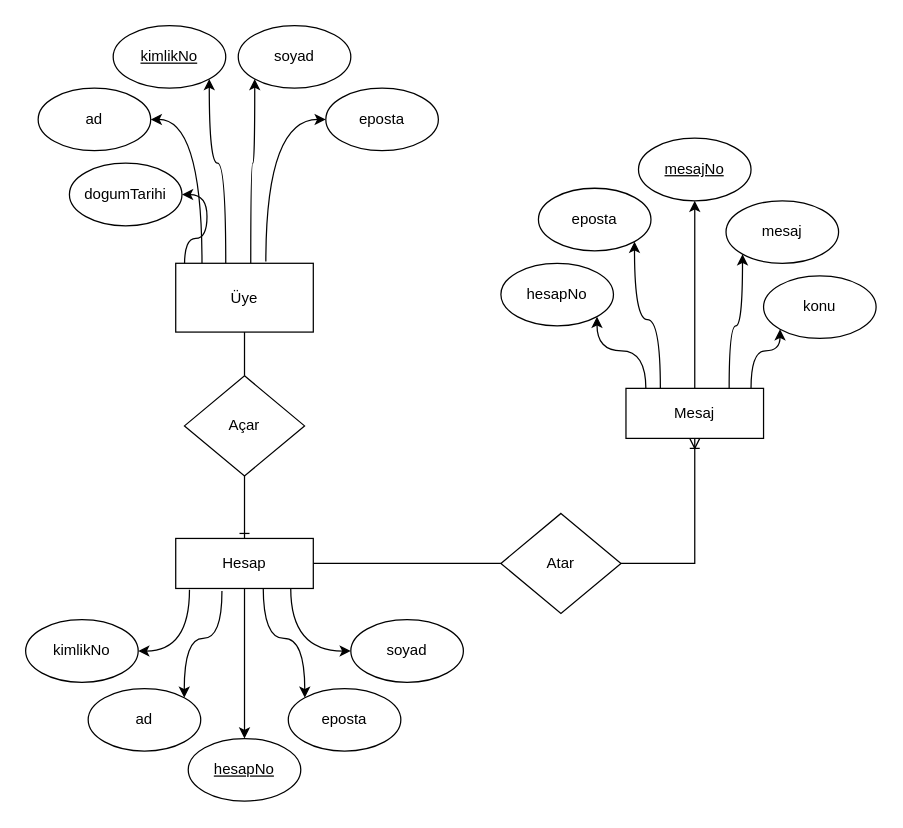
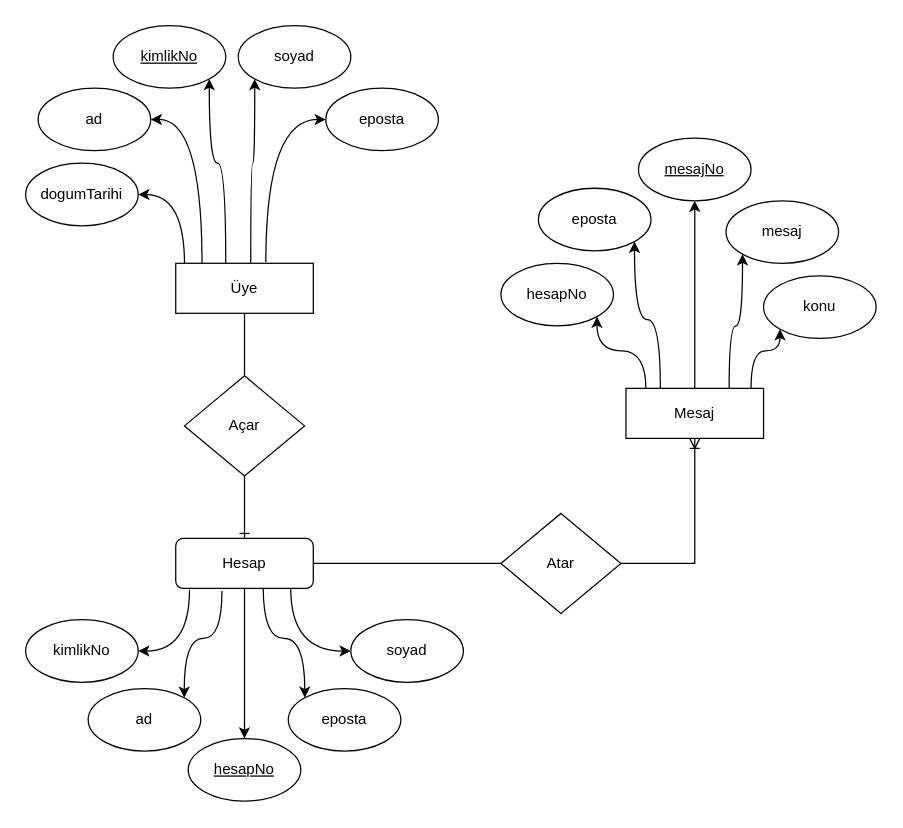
  <mxCell id="0" />
  <mxCell id="1" parent="0" />
  <mxCell id="2" style="edgeStyle=orthogonalEdgeStyle;orthogonalLoop=1;jettySize=auto;html=1;entryX=1;entryY=0.5;entryDx=0;entryDy=0;curved=1;exitX=0.064;exitY=0.025;exitDx=0;exitDy=0;exitPerimeter=0;" edge="1" parent="1" source="8" target="13"><mxGeometry relative="1" as="geometry" /></mxCell>
  <mxCell id="3" style="edgeStyle=orthogonalEdgeStyle;curved=1;orthogonalLoop=1;jettySize=auto;html=1;entryX=1;entryY=0.5;entryDx=0;entryDy=0;exitX=0.191;exitY=0;exitDx=0;exitDy=0;exitPerimeter=0;" edge="1" parent="1" source="8" target="10"><mxGeometry relative="1" as="geometry" /></mxCell>
  <mxCell id="4" style="edgeStyle=orthogonalEdgeStyle;curved=1;orthogonalLoop=1;jettySize=auto;html=1;entryX=1;entryY=1;entryDx=0;entryDy=0;" edge="1" parent="1" source="8" target="9"><mxGeometry relative="1" as="geometry"><Array as="points"><mxPoint x="180" y="130" /><mxPoint x="167" y="130" /></Array></mxGeometry></mxCell>
  <mxCell id="5" style="edgeStyle=orthogonalEdgeStyle;curved=1;orthogonalLoop=1;jettySize=auto;html=1;entryX=0;entryY=1;entryDx=0;entryDy=0;" edge="1" parent="1" source="8" target="11"><mxGeometry relative="1" as="geometry"><Array as="points"><mxPoint x="200" y="130" /><mxPoint x="203" y="130" /></Array></mxGeometry></mxCell>
  <mxCell id="6" style="edgeStyle=orthogonalEdgeStyle;curved=1;orthogonalLoop=1;jettySize=auto;html=1;entryX=0;entryY=0.5;entryDx=0;entryDy=0;exitX=0.655;exitY=-0.025;exitDx=0;exitDy=0;exitPerimeter=0;" edge="1" parent="1" source="8" target="12"><mxGeometry relative="1" as="geometry"><Array as="points"><mxPoint x="212" y="95" /></Array></mxGeometry></mxCell>
  <mxCell id="7" style="edgeStyle=orthogonalEdgeStyle;curved=1;orthogonalLoop=1;jettySize=auto;html=1;endArrow=none;endFill=0;" edge="1" parent="1" source="8" target="15"><mxGeometry relative="1" as="geometry" /></mxCell>
- <mxCell id="8" value="Üye" style="rounded=0;whiteSpace=wrap;html=1;" vertex="1" parent="1"><mxGeometry x="140" y="210" width="110" height="55" as="geometry" /></mxCell>
+ <mxCell id="8" value="Üye" style="rounded=0;whiteSpace=wrap;html=1;" vertex="1" parent="1"><mxGeometry x="140" y="210" width="110" height="40" as="geometry" /></mxCell>
  <mxCell id="9" value="&lt;u&gt;kimlikNo&lt;/u&gt;" style="ellipse;whiteSpace=wrap;html=1;" vertex="1" parent="1"><mxGeometry x="90" y="20" width="90" height="50" as="geometry" /></mxCell>
  <mxCell id="10" value="ad" style="ellipse;whiteSpace=wrap;html=1;" vertex="1" parent="1"><mxGeometry x="30" y="70" width="90" height="50" as="geometry" /></mxCell>
  <mxCell id="11" value="soyad" style="ellipse;whiteSpace=wrap;html=1;" vertex="1" parent="1"><mxGeometry x="190" y="20" width="90" height="50" as="geometry" /></mxCell>
  <mxCell id="12" value="eposta" style="ellipse;whiteSpace=wrap;html=1;" vertex="1" parent="1"><mxGeometry x="260" y="70" width="90" height="50" as="geometry" /></mxCell>
- <mxCell id="13" value="dogumTarihi" style="ellipse;whiteSpace=wrap;html=1;" vertex="1" parent="1"><mxGeometry x="55" y="130" width="90" height="50" as="geometry" /></mxCell>
+ <mxCell id="13" value="dogumTarihi" style="ellipse;whiteSpace=wrap;html=1;" vertex="1" parent="1"><mxGeometry x="20" y="130" width="90" height="50" as="geometry" /></mxCell>
  <mxCell id="14" style="edgeStyle=orthogonalEdgeStyle;curved=1;orthogonalLoop=1;jettySize=auto;html=1;endArrow=ERone;endFill=0;" edge="1" parent="1" source="15" target="22"><mxGeometry relative="1" as="geometry" /></mxCell>
  <mxCell id="15" value="Açar" style="rhombus;whiteSpace=wrap;html=1;" vertex="1" parent="1"><mxGeometry x="147" y="300" width="96" height="80" as="geometry" /></mxCell>
  <mxCell id="16" style="edgeStyle=orthogonalEdgeStyle;curved=1;orthogonalLoop=1;jettySize=auto;html=1;entryX=1;entryY=0.5;entryDx=0;entryDy=0;endArrow=classic;endFill=1;exitX=0.1;exitY=1.025;exitDx=0;exitDy=0;exitPerimeter=0;" edge="1" parent="1" source="22" target="27"><mxGeometry relative="1" as="geometry" /></mxCell>
  <mxCell id="17" style="edgeStyle=orthogonalEdgeStyle;curved=1;orthogonalLoop=1;jettySize=auto;html=1;entryX=0;entryY=0.5;entryDx=0;entryDy=0;endArrow=classic;endFill=1;exitX=0.836;exitY=1;exitDx=0;exitDy=0;exitPerimeter=0;" edge="1" parent="1" source="22" target="24"><mxGeometry relative="1" as="geometry" /></mxCell>
  <mxCell id="18" style="edgeStyle=orthogonalEdgeStyle;curved=1;orthogonalLoop=1;jettySize=auto;html=1;exitX=0.5;exitY=1;exitDx=0;exitDy=0;entryX=0.5;entryY=0;entryDx=0;entryDy=0;endArrow=classic;endFill=1;" edge="1" parent="1" source="22" target="26"><mxGeometry relative="1" as="geometry" /></mxCell>
  <mxCell id="19" style="edgeStyle=orthogonalEdgeStyle;curved=1;orthogonalLoop=1;jettySize=auto;html=1;exitX=0.636;exitY=0.975;exitDx=0;exitDy=0;entryX=0;entryY=0;entryDx=0;entryDy=0;endArrow=classic;endFill=1;exitPerimeter=0;" edge="1" parent="1" source="22" target="25"><mxGeometry relative="1" as="geometry" /></mxCell>
  <mxCell id="20" style="edgeStyle=orthogonalEdgeStyle;curved=1;orthogonalLoop=1;jettySize=auto;html=1;exitX=0.336;exitY=1.05;exitDx=0;exitDy=0;entryX=1;entryY=0;entryDx=0;entryDy=0;endArrow=classic;endFill=1;exitPerimeter=0;" edge="1" parent="1" source="22" target="23"><mxGeometry relative="1" as="geometry" /></mxCell>
  <mxCell id="21" style="edgeStyle=orthogonalEdgeStyle;orthogonalLoop=1;jettySize=auto;html=1;entryX=0;entryY=0.5;entryDx=0;entryDy=0;endArrow=none;endFill=0;rounded=0;" edge="1" parent="1" source="22" target="40"><mxGeometry relative="1" as="geometry" /></mxCell>
- <mxCell id="22" value="Hesap" style="rounded=0;whiteSpace=wrap;html=1;" vertex="1" parent="1"><mxGeometry x="140" y="430" width="110" height="40" as="geometry" /></mxCell>
+ <mxCell id="22" value="Hesap" style="whiteSpace=wrap;html=1;rounded=1;" vertex="1" parent="1"><mxGeometry x="140" y="430" width="110" height="40" as="geometry" /></mxCell>
  <mxCell id="23" value="ad" style="ellipse;whiteSpace=wrap;html=1;" vertex="1" parent="1"><mxGeometry x="70" y="550" width="90" height="50" as="geometry" /></mxCell>
  <mxCell id="24" value="soyad" style="ellipse;whiteSpace=wrap;html=1;" vertex="1" parent="1"><mxGeometry x="280" y="495" width="90" height="50" as="geometry" /></mxCell>
  <mxCell id="25" value="eposta" style="ellipse;whiteSpace=wrap;html=1;" vertex="1" parent="1"><mxGeometry x="230" y="550" width="90" height="50" as="geometry" /></mxCell>
  <mxCell id="26" value="&lt;u&gt;hesapNo&lt;/u&gt;" style="ellipse;whiteSpace=wrap;html=1;" vertex="1" parent="1"><mxGeometry x="150" y="590" width="90" height="50" as="geometry" /></mxCell>
  <mxCell id="27" value="kimlikNo" style="ellipse;whiteSpace=wrap;html=1;" vertex="1" parent="1"><mxGeometry x="20" y="495" width="90" height="50" as="geometry" /></mxCell>
  <mxCell id="28" style="edgeStyle=orthogonalEdgeStyle;rounded=0;orthogonalLoop=1;jettySize=auto;html=1;entryX=0.5;entryY=1;entryDx=0;entryDy=0;endArrow=classic;endFill=1;" edge="1" parent="1" source="33" target="34"><mxGeometry relative="1" as="geometry" /></mxCell>
  <mxCell id="29" style="edgeStyle=orthogonalEdgeStyle;orthogonalLoop=1;jettySize=auto;html=1;exitX=0.25;exitY=0;exitDx=0;exitDy=0;entryX=1;entryY=1;entryDx=0;entryDy=0;endArrow=classic;endFill=1;curved=1;" edge="1" parent="1" source="33" target="35"><mxGeometry relative="1" as="geometry" /></mxCell>
  <mxCell id="30" style="edgeStyle=orthogonalEdgeStyle;curved=1;orthogonalLoop=1;jettySize=auto;html=1;exitX=0.145;exitY=0.025;exitDx=0;exitDy=0;endArrow=classic;endFill=1;exitPerimeter=0;entryX=1;entryY=1;entryDx=0;entryDy=0;" edge="1" parent="1" source="33" target="38"><mxGeometry relative="1" as="geometry"><mxPoint x="460" y="230" as="targetPoint" /><Array as="points"><mxPoint x="516" y="280" /><mxPoint x="477" y="280" /></Array></mxGeometry></mxCell>
  <mxCell id="31" style="edgeStyle=orthogonalEdgeStyle;curved=1;orthogonalLoop=1;jettySize=auto;html=1;exitX=0.909;exitY=0;exitDx=0;exitDy=0;entryX=0;entryY=1;entryDx=0;entryDy=0;endArrow=classic;endFill=1;exitPerimeter=0;" edge="1" parent="1" source="33" target="37"><mxGeometry relative="1" as="geometry"><Array as="points"><mxPoint x="600" y="280" /><mxPoint x="623" y="280" /></Array></mxGeometry></mxCell>
  <mxCell id="32" style="edgeStyle=orthogonalEdgeStyle;curved=1;orthogonalLoop=1;jettySize=auto;html=1;exitX=0.75;exitY=0;exitDx=0;exitDy=0;entryX=0;entryY=1;entryDx=0;entryDy=0;endArrow=classic;endFill=1;" edge="1" parent="1" source="33" target="36"><mxGeometry relative="1" as="geometry" /></mxCell>
  <mxCell id="33" value="Mesaj" style="rounded=0;whiteSpace=wrap;html=1;" vertex="1" parent="1"><mxGeometry x="500" y="310" width="110" height="40" as="geometry" /></mxCell>
  <mxCell id="34" value="&lt;u&gt;mesajNo&lt;/u&gt;" style="ellipse;whiteSpace=wrap;html=1;" vertex="1" parent="1"><mxGeometry x="510" y="110" width="90" height="50" as="geometry" /></mxCell>
  <mxCell id="35" value="eposta" style="ellipse;whiteSpace=wrap;html=1;" vertex="1" parent="1"><mxGeometry x="430" y="150" width="90" height="50" as="geometry" /></mxCell>
  <mxCell id="36" value="mesaj" style="ellipse;whiteSpace=wrap;html=1;" vertex="1" parent="1"><mxGeometry x="580" y="160" width="90" height="50" as="geometry" /></mxCell>
  <mxCell id="37" value="konu" style="ellipse;whiteSpace=wrap;html=1;" vertex="1" parent="1"><mxGeometry x="610" y="220" width="90" height="50" as="geometry" /></mxCell>
  <mxCell id="38" value="hesapNo" style="ellipse;whiteSpace=wrap;html=1;" vertex="1" parent="1"><mxGeometry x="400" y="210" width="90" height="50" as="geometry" /></mxCell>
  <mxCell id="39" style="edgeStyle=orthogonalEdgeStyle;rounded=0;orthogonalLoop=1;jettySize=auto;html=1;entryX=0.5;entryY=1;entryDx=0;entryDy=0;endArrow=ERoneToMany;endFill=0;exitX=1;exitY=0.5;exitDx=0;exitDy=0;" edge="1" parent="1" source="40" target="33"><mxGeometry relative="1" as="geometry" /></mxCell>
  <mxCell id="40" value="Atar" style="rhombus;whiteSpace=wrap;html=1;" vertex="1" parent="1"><mxGeometry x="400" y="410" width="96" height="80" as="geometry" /></mxCell>
